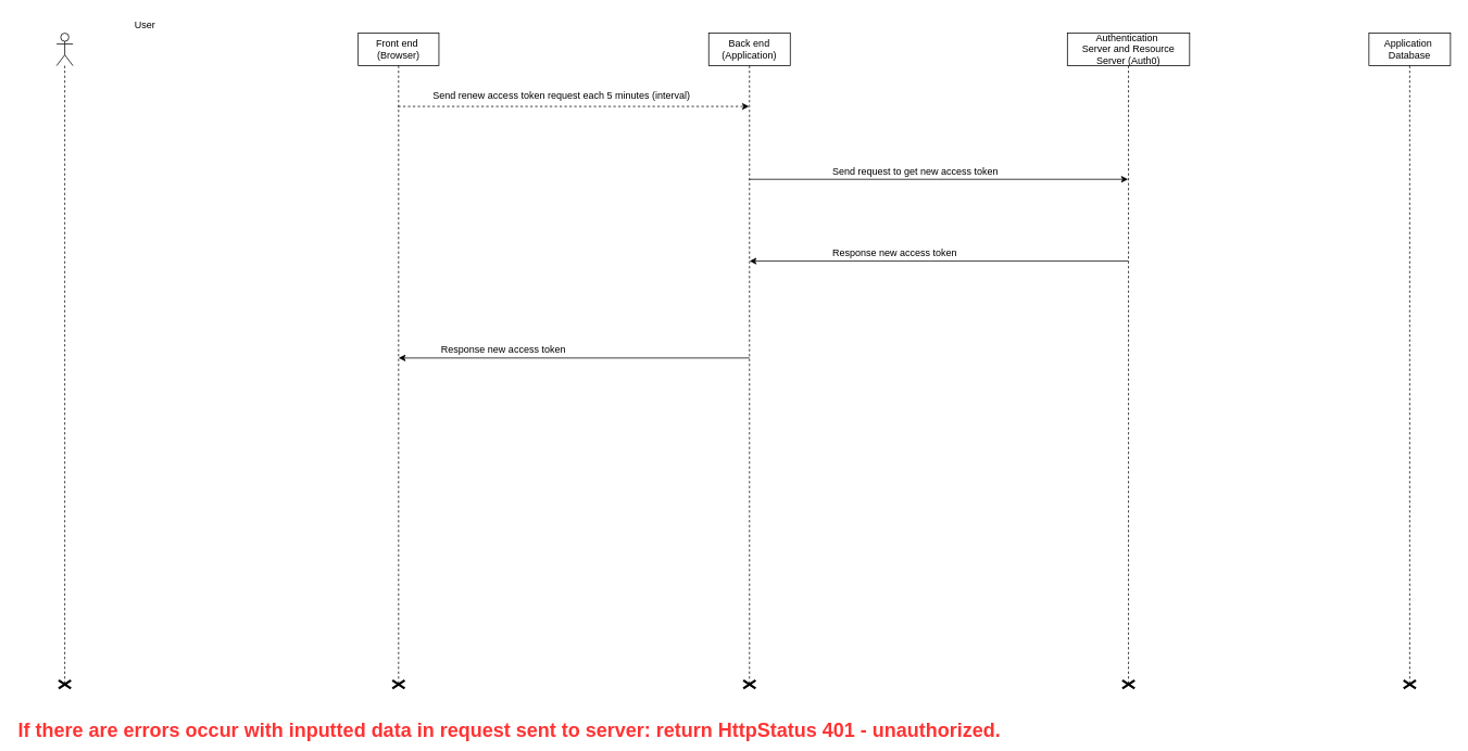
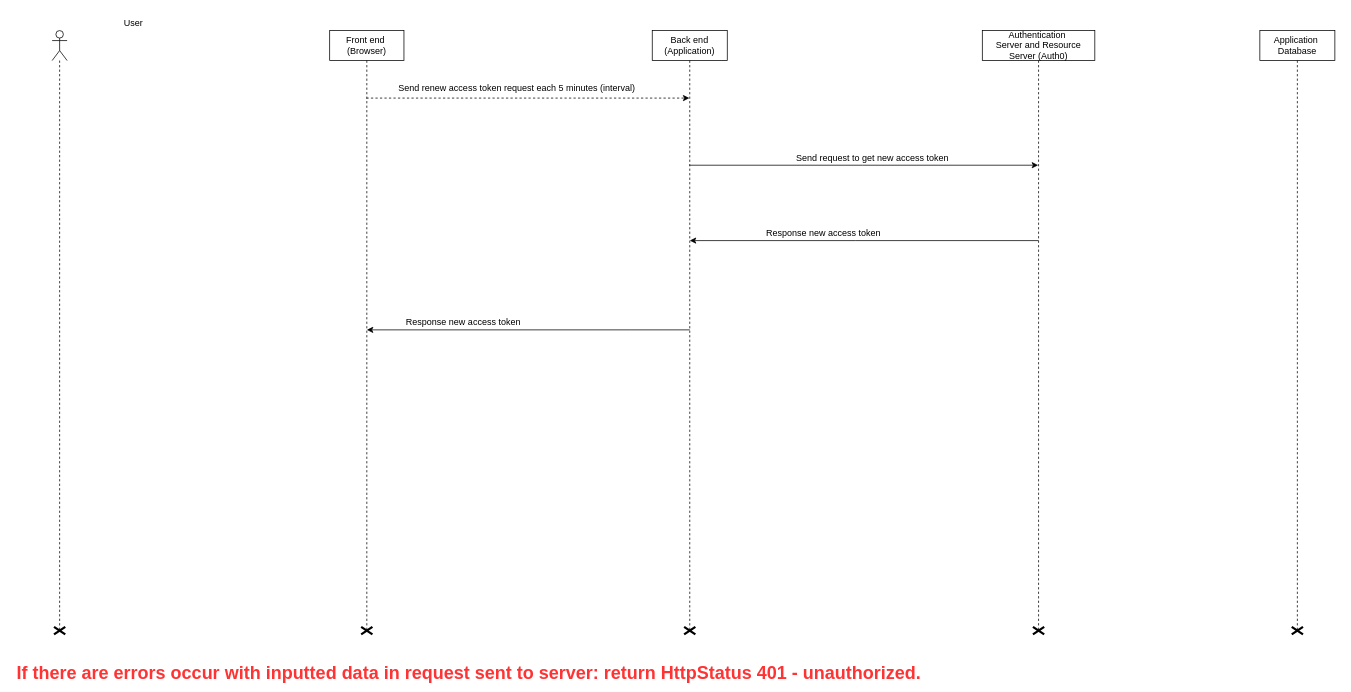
  <mxCell id="0" />
  <mxCell id="1" parent="0" />
  <mxCell id="2" style="edgeStyle=orthogonalEdgeStyle;rounded=0;orthogonalLoop=1;jettySize=auto;html=1;dashed=1;" edge="1" parent="1" source="3" target="6"><mxGeometry relative="1" as="geometry"><Array as="points"><mxPoint x="709" y="130" /><mxPoint x="709" y="130" /></Array></mxGeometry></mxCell>
  <mxCell id="3" value="Front end&amp;nbsp;&lt;br&gt;(Browser)&lt;br&gt;" style="shape=umlLifeline;perimeter=lifelinePerimeter;whiteSpace=wrap;html=1;container=1;collapsible=0;recursiveResize=0;outlineConnect=0;" vertex="1" parent="1"><mxGeometry x="439" y="40" width="99" height="800" as="geometry" /></mxCell>
  <mxCell id="4" value="Authentication&amp;nbsp;&lt;br&gt;Server and Resource Server (Auth0)&lt;br&gt;" style="shape=umlLifeline;perimeter=lifelinePerimeter;whiteSpace=wrap;html=1;container=1;collapsible=0;recursiveResize=0;outlineConnect=0;" vertex="1" parent="1"><mxGeometry x="1309" y="40" width="150" height="800" as="geometry" /></mxCell>
  <mxCell id="5" style="edgeStyle=orthogonalEdgeStyle;rounded=0;orthogonalLoop=1;jettySize=auto;html=1;" edge="1" parent="1"><mxGeometry relative="1" as="geometry"><Array as="points"><mxPoint x="839.5" y="439" /><mxPoint x="839.5" y="439" /></Array><mxPoint x="919" y="439" as="sourcePoint" /><mxPoint x="488.5" y="439" as="targetPoint" /></mxGeometry></mxCell>
  <mxCell id="6" value="Back end&lt;br&gt;(Application)&lt;br&gt;" style="shape=umlLifeline;perimeter=lifelinePerimeter;whiteSpace=wrap;html=1;container=1;collapsible=0;recursiveResize=0;outlineConnect=0;" vertex="1" parent="1"><mxGeometry x="869" y="40" width="100" height="800" as="geometry" /></mxCell>
  <mxCell id="7" value="Send renew access token request each 5 minutes (interval)&lt;br&gt;&lt;br&gt;" style="text;html=1;resizable=0;points=[];autosize=1;align=left;verticalAlign=top;spacingTop=-4;" vertex="1" parent="1"><mxGeometry x="529" y="107" width="330" height="30" as="geometry" /></mxCell>
  <mxCell id="8" value="" style="shape=umlLifeline;participant=umlActor;perimeter=lifelinePerimeter;whiteSpace=wrap;html=1;container=1;collapsible=0;recursiveResize=0;verticalAlign=top;spacingTop=36;labelBackgroundColor=#ffffff;outlineConnect=0;" vertex="1" parent="1"><mxGeometry x="69" y="40" width="20" height="800" as="geometry" /></mxCell>
  <mxCell id="9" value="User&amp;nbsp;&lt;br&gt;" style="text;html=1;resizable=0;points=[];autosize=1;align=left;verticalAlign=top;spacingTop=-4;" vertex="1" parent="1"><mxGeometry x="163" y="20" width="40" height="20" as="geometry" /></mxCell>
  <mxCell id="10" value="Application&amp;nbsp;&lt;br&gt;Database&lt;br&gt;" style="shape=umlLifeline;perimeter=lifelinePerimeter;whiteSpace=wrap;html=1;container=1;collapsible=0;recursiveResize=0;outlineConnect=0;" vertex="1" parent="1"><mxGeometry x="1679" y="40" width="100" height="800" as="geometry" /></mxCell>
  <mxCell id="11" value="Response new access token&lt;br&gt;" style="text;html=1;resizable=0;points=[];autosize=1;align=left;verticalAlign=top;spacingTop=-4;" vertex="1" parent="1"><mxGeometry x="538.5" y="419" width="170" height="20" as="geometry" /></mxCell>
  <mxCell id="12" value="&lt;font style=&quot;font-size: 24px&quot; color=&quot;#ff3333&quot;&gt;If there are errors occur with inputted data in request sent to server: return HttpStatus 401 - unauthorized.&lt;/font&gt;&lt;br&gt;" style="text;html=1;resizable=0;points=[];autosize=1;align=left;verticalAlign=top;spacingTop=-4;fontStyle=1" vertex="1" parent="1"><mxGeometry x="20" y="880" width="1130" height="20" as="geometry" /></mxCell>
  <mxCell id="13" style="edgeStyle=orthogonalEdgeStyle;rounded=0;orthogonalLoop=1;jettySize=auto;html=1;" edge="1" parent="1"><mxGeometry relative="1" as="geometry"><Array as="points"><mxPoint x="1149" y="219" /><mxPoint x="1149" y="219" /></Array><mxPoint x="918.5" y="219.5" as="sourcePoint" /><mxPoint x="1383.5" y="219.5" as="targetPoint" /></mxGeometry></mxCell>
- <mxCell id="14" value="Send request to get new access token&lt;br&gt;" style="text;html=1;resizable=0;points=[];autosize=1;align=left;verticalAlign=top;spacingTop=-4;" vertex="1" parent="1"><mxGeometry x="1019" y="200" width="220" height="20" as="geometry" /></mxCell>
+ <mxCell id="14" value="Send request to get new access token&lt;br&gt;" style="text;html=1;resizable=0;points=[];autosize=1;align=left;verticalAlign=top;spacingTop=-4;" vertex="1" parent="1"><mxGeometry x="1059" y="200" width="220" height="20" as="geometry" /></mxCell>
  <mxCell id="15" style="edgeStyle=orthogonalEdgeStyle;rounded=0;orthogonalLoop=1;jettySize=auto;html=1;" edge="1" parent="1"><mxGeometry relative="1" as="geometry"><Array as="points"><mxPoint x="1139.5" y="320" /><mxPoint x="1139.5" y="320" /></Array><mxPoint x="1384" y="320" as="sourcePoint" /><mxPoint x="919" y="320" as="targetPoint" /></mxGeometry></mxCell>
  <mxCell id="16" value="Response new access token&lt;br&gt;" style="text;html=1;resizable=0;points=[];autosize=1;align=left;verticalAlign=top;spacingTop=-4;" vertex="1" parent="1"><mxGeometry x="1019" y="300" width="170" height="20" as="geometry" /></mxCell>
  <mxCell id="17" value="" style="shape=umlDestroy;whiteSpace=wrap;html=1;strokeWidth=3;" vertex="1" parent="1"><mxGeometry x="1376.5" y="835" width="15" height="10" as="geometry" /></mxCell>
  <mxCell id="18" value="" style="shape=umlDestroy;whiteSpace=wrap;html=1;strokeWidth=3;" vertex="1" parent="1"><mxGeometry x="71.5" y="835" width="15" height="10" as="geometry" /></mxCell>
  <mxCell id="19" value="" style="shape=umlDestroy;whiteSpace=wrap;html=1;strokeWidth=3;" vertex="1" parent="1"><mxGeometry x="481" y="835" width="15" height="10" as="geometry" /></mxCell>
  <mxCell id="20" value="" style="shape=umlDestroy;whiteSpace=wrap;html=1;strokeWidth=3;" vertex="1" parent="1"><mxGeometry x="911.5" y="835" width="15" height="10" as="geometry" /></mxCell>
  <mxCell id="21" value="" style="shape=umlDestroy;whiteSpace=wrap;html=1;strokeWidth=3;" vertex="1" parent="1"><mxGeometry x="1721.5" y="835" width="15" height="10" as="geometry" /></mxCell>
